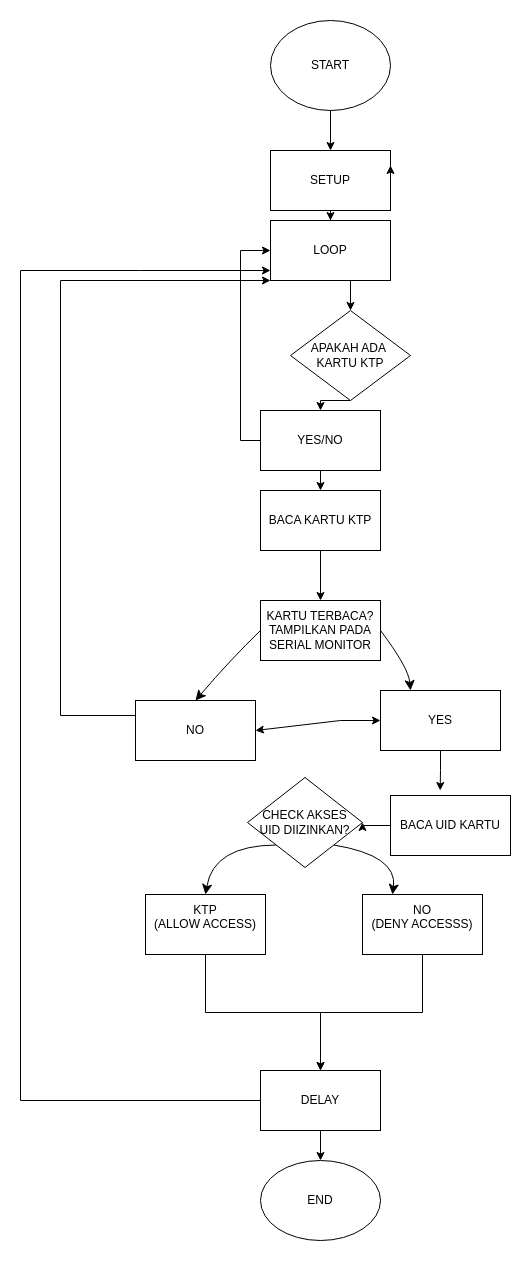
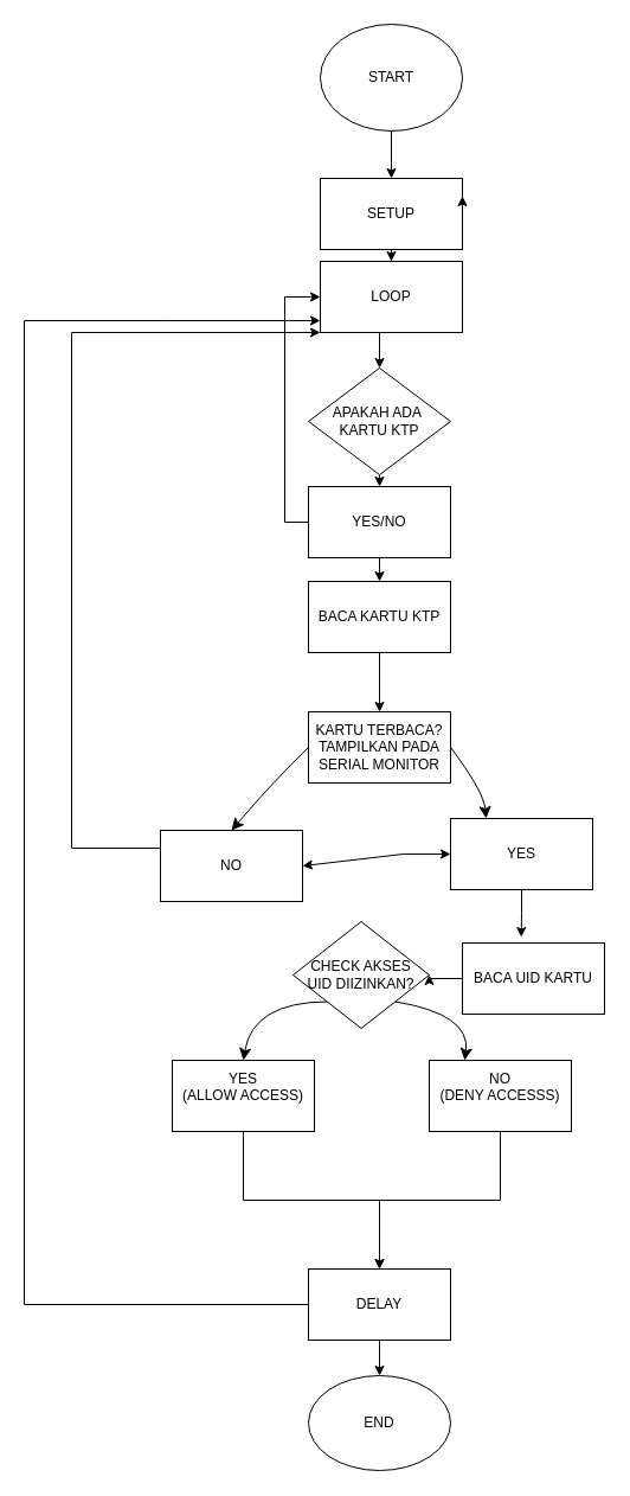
  <mxCell id="0" />
  <mxCell id="1" parent="0" />
  <mxCell id="2" style="edgeStyle=orthogonalEdgeStyle;rounded=0;orthogonalLoop=1;jettySize=auto;html=1;exitX=0.5;exitY=1;exitDx=0;exitDy=0;" parent="1" source="3" target="5" edge="1"><mxGeometry relative="1" as="geometry" /></mxCell>
  <mxCell id="3" value="SETUP" style="rounded=0;whiteSpace=wrap;html=1;" parent="1" vertex="1"><mxGeometry x="270" y="150" width="120" height="60" as="geometry" /></mxCell>
  <mxCell id="4" style="edgeStyle=orthogonalEdgeStyle;rounded=0;orthogonalLoop=1;jettySize=auto;html=1;exitX=0.5;exitY=1;exitDx=0;exitDy=0;entryX=0.5;entryY=0;entryDx=0;entryDy=0;" parent="1" source="5" target="21" edge="1"><mxGeometry relative="1" as="geometry" /></mxCell>
  <mxCell id="5" value="LOOP" style="rounded=0;whiteSpace=wrap;html=1;" parent="1" vertex="1"><mxGeometry x="270" y="220" width="120" height="60" as="geometry" /></mxCell>
  <mxCell id="6" style="edgeStyle=orthogonalEdgeStyle;rounded=0;orthogonalLoop=1;jettySize=auto;html=1;exitX=0.5;exitY=1;exitDx=0;exitDy=0;entryX=0.5;entryY=0;entryDx=0;entryDy=0;" parent="1" source="7" target="14" edge="1"><mxGeometry relative="1" as="geometry" /></mxCell>
  <mxCell id="7" value="BACA KARTU KTP" style="rounded=0;whiteSpace=wrap;html=1;" parent="1" vertex="1"><mxGeometry x="260" y="490" width="120" height="60" as="geometry" /></mxCell>
  <mxCell id="8" style="edgeStyle=none;curved=1;rounded=0;orthogonalLoop=1;jettySize=auto;html=1;exitX=0;exitY=1;exitDx=0;exitDy=0;fontSize=12;startSize=8;endSize=8;entryX=0.5;entryY=0;entryDx=0;entryDy=0;" parent="1" source="10" target="12" edge="1"><mxGeometry relative="1" as="geometry"><mxPoint x="194" y="845" as="targetPoint" /><Array as="points"><mxPoint x="213" y="845" /></Array></mxGeometry></mxCell>
  <mxCell id="9" style="edgeStyle=none;curved=1;rounded=0;orthogonalLoop=1;jettySize=auto;html=1;exitX=1;exitY=1;exitDx=0;exitDy=0;entryX=0.25;entryY=0;entryDx=0;entryDy=0;fontSize=12;startSize=8;endSize=8;" parent="1" source="10" target="37" edge="1"><mxGeometry relative="1" as="geometry"><Array as="points"><mxPoint x="397" y="855" /></Array></mxGeometry></mxCell>
  <mxCell id="10" value="CHECK AKSES&lt;div&gt;UID DIIZINKAN?&lt;/div&gt;" style="rhombus;whiteSpace=wrap;html=1;" parent="1" vertex="1"><mxGeometry x="247" y="777" width="115" height="90" as="geometry" /></mxCell>
  <mxCell id="11" style="edgeStyle=orthogonalEdgeStyle;rounded=0;orthogonalLoop=1;jettySize=auto;html=1;exitX=0.5;exitY=1;exitDx=0;exitDy=0;entryX=0.5;entryY=0;entryDx=0;entryDy=0;" parent="1" source="12" target="17" edge="1"><mxGeometry relative="1" as="geometry" /></mxCell>
- <mxCell id="12" value="KTP&lt;br&gt;(ALLOW ACCESS)&lt;div&gt;&lt;br&gt;&lt;/div&gt;" style="rounded=0;whiteSpace=wrap;html=1;" parent="1" vertex="1"><mxGeometry x="145" y="894" width="120" height="60" as="geometry" /></mxCell>
+ <mxCell id="12" value="YES&lt;br&gt;(ALLOW ACCESS)&lt;div&gt;&lt;br&gt;&lt;/div&gt;" style="rounded=0;whiteSpace=wrap;html=1;" parent="1" vertex="1"><mxGeometry x="145" y="894" width="120" height="60" as="geometry" /></mxCell>
  <mxCell id="13" value="END" style="ellipse;whiteSpace=wrap;html=1;" parent="1" vertex="1"><mxGeometry x="260" y="1160" width="120" height="80" as="geometry" /></mxCell>
  <mxCell id="14" value="KARTU TERBACA?" style="rounded=0;whiteSpace=wrap;html=1;" parent="1" vertex="1"><mxGeometry x="260" y="600" width="120" height="60" as="geometry" /></mxCell>
  <mxCell id="15" style="edgeStyle=orthogonalEdgeStyle;rounded=0;orthogonalLoop=1;jettySize=auto;html=1;exitX=0.5;exitY=1;exitDx=0;exitDy=0;entryX=0.5;entryY=0;entryDx=0;entryDy=0;" parent="1" source="17" edge="1"><mxGeometry relative="1" as="geometry"><mxPoint x="320" y="1160" as="targetPoint" /></mxGeometry></mxCell>
  <mxCell id="16" style="edgeStyle=orthogonalEdgeStyle;rounded=0;orthogonalLoop=1;jettySize=auto;html=1;exitX=0;exitY=0.5;exitDx=0;exitDy=0;" parent="1" source="17" edge="1"><mxGeometry relative="1" as="geometry"><mxPoint x="270" y="270" as="targetPoint" /><Array as="points"><mxPoint x="20" y="1100" /><mxPoint x="20" y="270" /><mxPoint x="140" y="270" /></Array></mxGeometry></mxCell>
  <mxCell id="17" value="DELAY" style="rounded=0;whiteSpace=wrap;html=1;" parent="1" vertex="1"><mxGeometry x="260" y="1070" width="120" height="60" as="geometry" /></mxCell>
  <mxCell id="18" style="edgeStyle=orthogonalEdgeStyle;rounded=0;orthogonalLoop=1;jettySize=auto;html=1;exitX=0.5;exitY=1;exitDx=0;exitDy=0;" parent="1" source="19" target="3" edge="1"><mxGeometry relative="1" as="geometry" /></mxCell>
  <mxCell id="19" value="START" style="ellipse;whiteSpace=wrap;html=1;" parent="1" vertex="1"><mxGeometry x="270" y="20" width="120" height="90" as="geometry" /></mxCell>
  <mxCell id="20" style="edgeStyle=orthogonalEdgeStyle;rounded=0;orthogonalLoop=1;jettySize=auto;html=1;exitX=0.5;exitY=1;exitDx=0;exitDy=0;entryX=0.5;entryY=0;entryDx=0;entryDy=0;" parent="1" source="21" target="25" edge="1"><mxGeometry relative="1" as="geometry" /></mxCell>
- <mxCell id="21" value="APAKAH ADA&amp;nbsp;&lt;div&gt;KARTU KTP&lt;/div&gt;" style="rhombus;whiteSpace=wrap;html=1;" parent="1" vertex="1"><mxGeometry x="290" y="310" width="120" height="90" as="geometry" /></mxCell>
+ <mxCell id="21" value="APAKAH ADA&amp;nbsp;&lt;div&gt;KARTU KTP&lt;/div&gt;" style="rhombus;whiteSpace=wrap;html=1;" parent="1" vertex="1"><mxGeometry x="260" y="310" width="120" height="90" as="geometry" /></mxCell>
  <mxCell id="22" style="edgeStyle=orthogonalEdgeStyle;rounded=0;orthogonalLoop=1;jettySize=auto;html=1;exitX=1;exitY=0.75;exitDx=0;exitDy=0;entryX=1;entryY=0.25;entryDx=0;entryDy=0;" parent="1" source="3" target="3" edge="1"><mxGeometry relative="1" as="geometry" /></mxCell>
  <mxCell id="23" style="edgeStyle=orthogonalEdgeStyle;rounded=0;orthogonalLoop=1;jettySize=auto;html=1;exitX=0.5;exitY=1;exitDx=0;exitDy=0;entryX=0.5;entryY=0;entryDx=0;entryDy=0;" parent="1" source="25" target="7" edge="1"><mxGeometry relative="1" as="geometry" /></mxCell>
  <mxCell id="24" style="edgeStyle=orthogonalEdgeStyle;rounded=0;orthogonalLoop=1;jettySize=auto;html=1;exitX=0;exitY=0.5;exitDx=0;exitDy=0;entryX=0;entryY=0.5;entryDx=0;entryDy=0;" parent="1" source="25" target="5" edge="1"><mxGeometry relative="1" as="geometry"><mxPoint x="230" y="270" as="targetPoint" /></mxGeometry></mxCell>
  <mxCell id="25" value="YES/NO" style="rounded=0;whiteSpace=wrap;html=1;" parent="1" vertex="1"><mxGeometry x="260" y="410" width="120" height="60" as="geometry" /></mxCell>
  <mxCell id="26" style="edgeStyle=none;curved=1;rounded=0;orthogonalLoop=1;jettySize=auto;html=1;exitX=0;exitY=0.5;exitDx=0;exitDy=0;entryX=0.5;entryY=0;entryDx=0;entryDy=0;fontSize=12;startSize=8;endSize=8;" parent="1" source="28" target="30" edge="1"><mxGeometry relative="1" as="geometry"><Array as="points"><mxPoint x="230" y="659" /></Array></mxGeometry></mxCell>
  <mxCell id="27" style="edgeStyle=none;curved=1;rounded=0;orthogonalLoop=1;jettySize=auto;html=1;exitX=1;exitY=0.5;exitDx=0;exitDy=0;entryX=0.25;entryY=0;entryDx=0;entryDy=0;fontSize=12;startSize=8;endSize=8;" parent="1" source="28" target="32" edge="1"><mxGeometry relative="1" as="geometry"><Array as="points"><mxPoint x="408" y="667" /></Array></mxGeometry></mxCell>
  <mxCell id="28" value="KARTU TERBACA?&lt;div&gt;TAMPILKAN PADA SERIAL MONITOR&lt;/div&gt;" style="rounded=0;whiteSpace=wrap;html=1;" parent="1" vertex="1"><mxGeometry x="260" y="600" width="120" height="60" as="geometry" /></mxCell>
  <mxCell id="29" style="edgeStyle=orthogonalEdgeStyle;rounded=0;orthogonalLoop=1;jettySize=auto;html=1;exitX=0;exitY=0.5;exitDx=0;exitDy=0;entryX=0;entryY=1;entryDx=0;entryDy=0;" parent="1" source="30" target="5" edge="1"><mxGeometry relative="1" as="geometry"><mxPoint x="250" y="260" as="targetPoint" /><mxPoint x="150" y="715" as="sourcePoint" /><Array as="points"><mxPoint x="170" y="715" /><mxPoint x="60" y="715" /><mxPoint x="60" y="280" /></Array></mxGeometry></mxCell>
  <mxCell id="30" value="NO" style="rounded=0;whiteSpace=wrap;html=1;" parent="1" vertex="1"><mxGeometry x="135" y="700" width="120" height="60" as="geometry" /></mxCell>
  <mxCell id="31" style="edgeStyle=orthogonalEdgeStyle;rounded=0;orthogonalLoop=1;jettySize=auto;html=1;exitX=0.5;exitY=1;exitDx=0;exitDy=0;" parent="1" source="32" edge="1"><mxGeometry relative="1" as="geometry"><mxPoint x="439.667" y="790" as="targetPoint" /></mxGeometry></mxCell>
  <mxCell id="32" value="YES" style="rounded=0;whiteSpace=wrap;html=1;" parent="1" vertex="1"><mxGeometry x="380" y="690" width="120" height="60" as="geometry" /></mxCell>
  <mxCell id="33" style="edgeStyle=orthogonalEdgeStyle;rounded=0;orthogonalLoop=1;jettySize=auto;html=1;exitX=0;exitY=0.5;exitDx=0;exitDy=0;entryX=1;entryY=0.5;entryDx=0;entryDy=0;" parent="1" source="34" target="10" edge="1"><mxGeometry relative="1" as="geometry" /></mxCell>
  <mxCell id="34" value="BACA UID KARTU" style="rounded=0;whiteSpace=wrap;html=1;" parent="1" vertex="1"><mxGeometry x="390" y="795" width="120" height="60" as="geometry" /></mxCell>
  <mxCell id="35" value="" style="endArrow=classic;startArrow=classic;html=1;rounded=0;entryX=0;entryY=0.5;entryDx=0;entryDy=0;exitX=1;exitY=0.5;exitDx=0;exitDy=0;" parent="1" source="30" target="32" edge="1"><mxGeometry width="50" height="50" relative="1" as="geometry"><mxPoint x="280" y="730" as="sourcePoint" /><mxPoint x="470" y="670" as="targetPoint" /><Array as="points"><mxPoint x="340" y="720" /></Array></mxGeometry></mxCell>
  <mxCell id="36" style="edgeStyle=orthogonalEdgeStyle;rounded=0;orthogonalLoop=1;jettySize=auto;html=1;exitX=0.5;exitY=1;exitDx=0;exitDy=0;" parent="1" source="37" target="17" edge="1"><mxGeometry relative="1" as="geometry" /></mxCell>
  <mxCell id="37" value="NO&lt;br&gt;(DENY ACCESSS)&lt;div&gt;&lt;br&gt;&lt;/div&gt;" style="rounded=0;whiteSpace=wrap;html=1;" parent="1" vertex="1"><mxGeometry x="362" y="894" width="120" height="60" as="geometry" /></mxCell>
